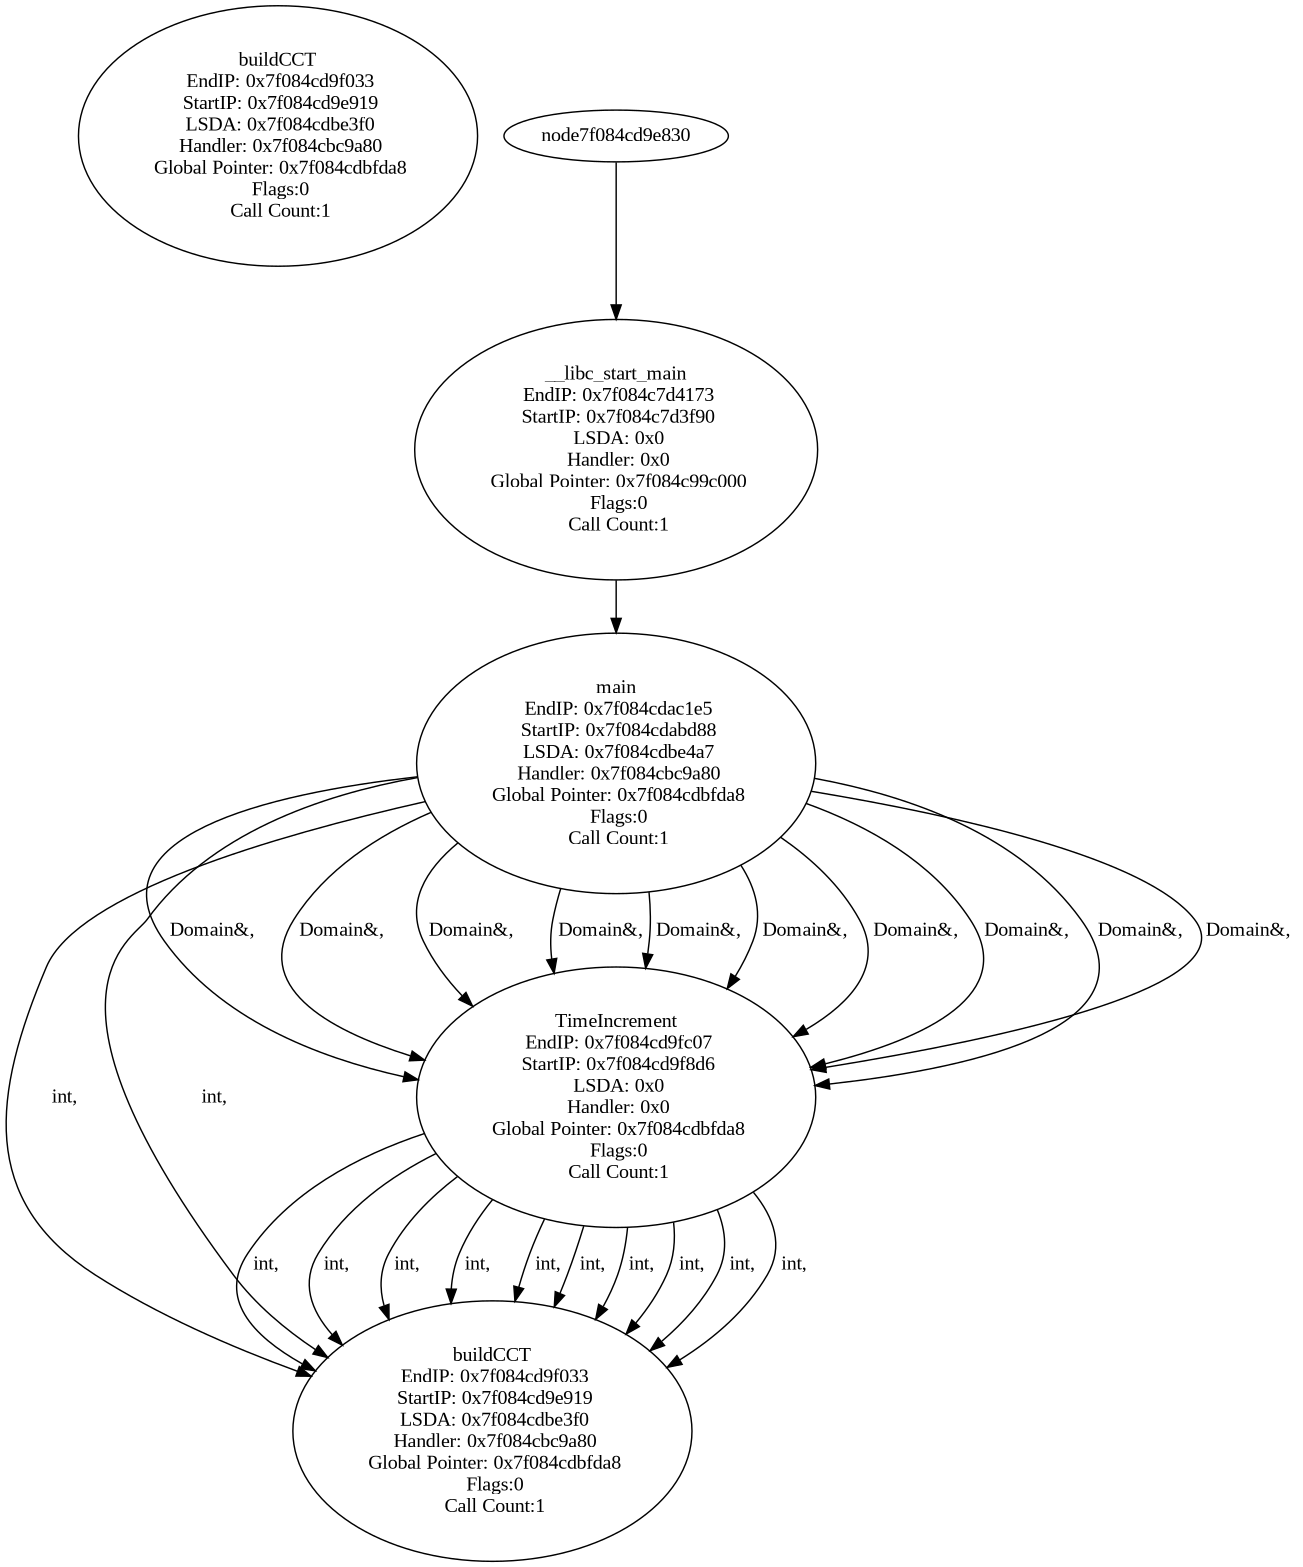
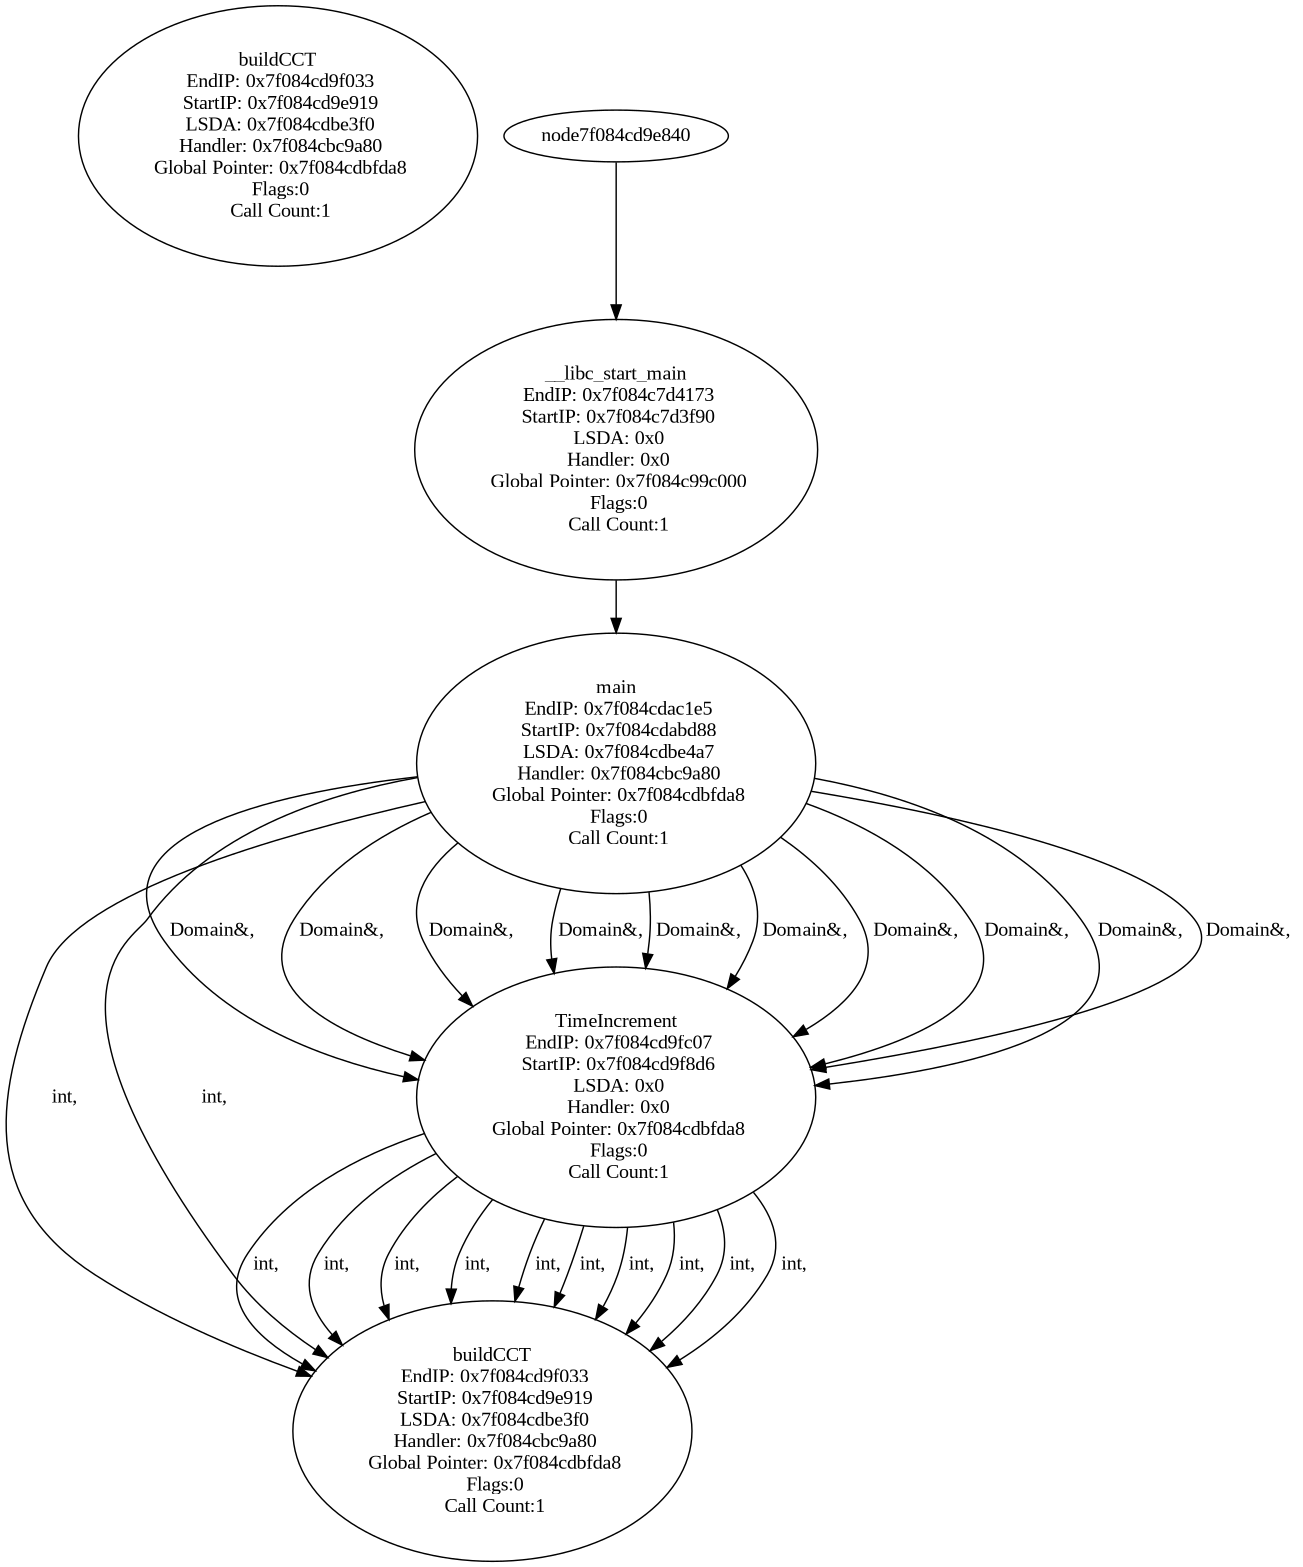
  digraph {
    fontname="Liberation Serif"
    node [fontname="Liberation Serif"]
    edge [fontname="Liberation Serif"]
    n1 [label="buildCCT\n EndIP: 0x7f084cd9f033\n StartIP: 0x7f084cd9e919\n LSDA: 0x7f084cdbe3f0\n Handler: 0x7f084cbc9a80\n Global Pointer: 0x7f084cdbfda8\n Flags:0\n Call Count:1"]
    n2 [label="main\n EndIP: 0x7f084cdac1e5\n StartIP: 0x7f084cdabd88\n LSDA: 0x7f084cdbe4a7\n Handler: 0x7f084cbc9a80\n Global Pointer: 0x7f084cdbfda8\n Flags:0\n Call Count:1"]
    n3 [label="buildCCT\n EndIP: 0x7f084cd9f033\n StartIP: 0x7f084cd9e919\n LSDA: 0x7f084cdbe3f0\n Handler: 0x7f084cbc9a80\n Global Pointer: 0x7f084cdbfda8\n Flags:0\n Call Count:1"]
    n4 [label="TimeIncrement\n EndIP: 0x7f084cd9fc07\n StartIP: 0x7f084cd9f8d6\n LSDA: 0x0\n Handler: 0x0\n Global Pointer: 0x7f084cdbfda8\n Flags:0\n Call Count:1"]
    n5 [label="__libc_start_main\n EndIP: 0x7f084c7d4173\n StartIP: 0x7f084c7d3f90\n LSDA: 0x0\n Handler: 0x0\n Global Pointer: 0x7f084c99c000\n Flags:0\n Call Count:1"]
-   node7f084cd9e830
+   node7f084cd9e830 [label=node7f084cd9e840]
    n2 -> n3 [label=" int, "]
    n2 -> n3 [label=" int, "]
    n2 -> n4 [label=" Domain&, "]
    n2 -> n4 [label=" Domain&, "]
    n2 -> n4 [label=" Domain&, "]
    n2 -> n4 [label=" Domain&, "]
    n2 -> n4 [label=" Domain&, "]
    n2 -> n4 [label=" Domain&, "]
    n2 -> n4 [label=" Domain&, "]
    n2 -> n4 [label=" Domain&, "]
    n2 -> n4 [label=" Domain&, "]
    n2 -> n4 [label=" Domain&, "]
    n4 -> n3 [label=" int, "]
    n4 -> n3 [label=" int, "]
    n4 -> n3 [label=" int, "]
    n4 -> n3 [label=" int, "]
    n4 -> n3 [label=" int, "]
    n4 -> n3 [label=" int, "]
    n4 -> n3 [label=" int, "]
    n4 -> n3 [label=" int, "]
    n4 -> n3 [label=" int, "]
    n4 -> n3 [label=" int, "]
    n5 -> n2
    node7f084cd9e830 -> n5
  }
